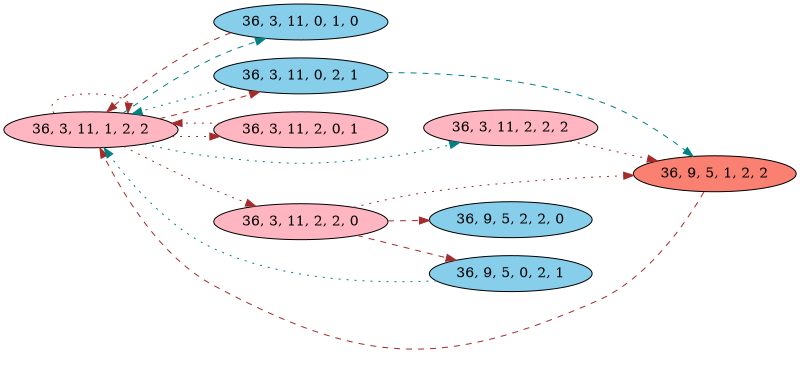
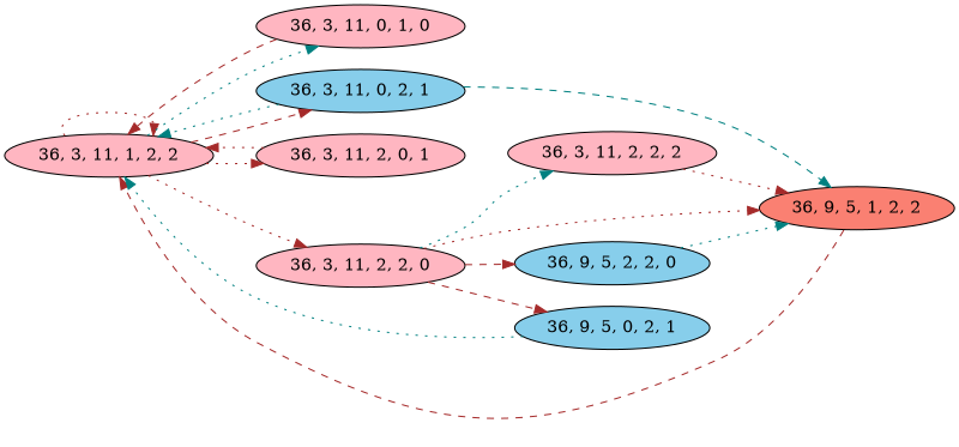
  digraph {
    rankdir=LR
    node [fillcolor=lightpink style=filled]
    edge [color=brown style=dotted]
    "36, 3, 11, 1, 2, 2"
-   "36, 3, 11, 0, 1, 0" [fillcolor=skyblue]
+   "36, 3, 11, 0, 1, 0"
    "36, 3, 11, 0, 2, 1" [fillcolor=skyblue]
    "36, 3, 11, 2, 0, 1"
    "36, 3, 11, 2, 2, 0"
    "36, 3, 11, 2, 2, 2"
    "36, 9, 5, 1, 2, 2" [fillcolor=salmon]
    "36, 9, 5, 2, 2, 0" [fillcolor=skyblue]
    "36, 9, 5, 0, 2, 1" [fillcolor=skyblue]
    "36, 3, 11, 1, 2, 2" -> "36, 3, 11, 1, 2, 2"
-   "36, 3, 11, 1, 2, 2" -> "36, 3, 11, 0, 1, 0" [color=teal style=dashed]
+   "36, 3, 11, 1, 2, 2" -> "36, 3, 11, 0, 1, 0" [color=teal]
    "36, 3, 11, 1, 2, 2" -> "36, 3, 11, 0, 2, 1" [style=dashed]
    "36, 3, 11, 1, 2, 2" -> "36, 3, 11, 2, 0, 1"
    "36, 3, 11, 1, 2, 2" -> "36, 3, 11, 2, 2, 0"
-   "36, 3, 11, 1, 2, 2" -> "36, 3, 11, 2, 2, 2" [color=teal]
+   "36, 3, 11, 2, 2, 0" -> "36, 3, 11, 2, 2, 2" [color=teal]
    "36, 3, 11, 0, 1, 0" -> "36, 3, 11, 1, 2, 2" [style=dashed]
    "36, 3, 11, 0, 2, 1" -> "36, 3, 11, 1, 2, 2" [color=teal]
    "36, 3, 11, 0, 2, 1" -> "36, 9, 5, 1, 2, 2" [color=teal style=dashed]
    "36, 3, 11, 2, 0, 1" -> "36, 3, 11, 1, 2, 2"
    "36, 3, 11, 2, 2, 0" -> "36, 9, 5, 1, 2, 2"
    "36, 3, 11, 2, 2, 0" -> "36, 9, 5, 2, 2, 0" [style=dashed]
    "36, 3, 11, 2, 2, 0" -> "36, 9, 5, 0, 2, 1" [style=dashed]
    "36, 3, 11, 2, 2, 2" -> "36, 9, 5, 1, 2, 2"
    "36, 9, 5, 1, 2, 2" -> "36, 3, 11, 1, 2, 2" [style=dashed]
+   "36, 9, 5, 2, 2, 0" -> "36, 9, 5, 1, 2, 2" [color=teal]
    "36, 9, 5, 0, 2, 1" -> "36, 3, 11, 1, 2, 2" [color=teal]
  }
